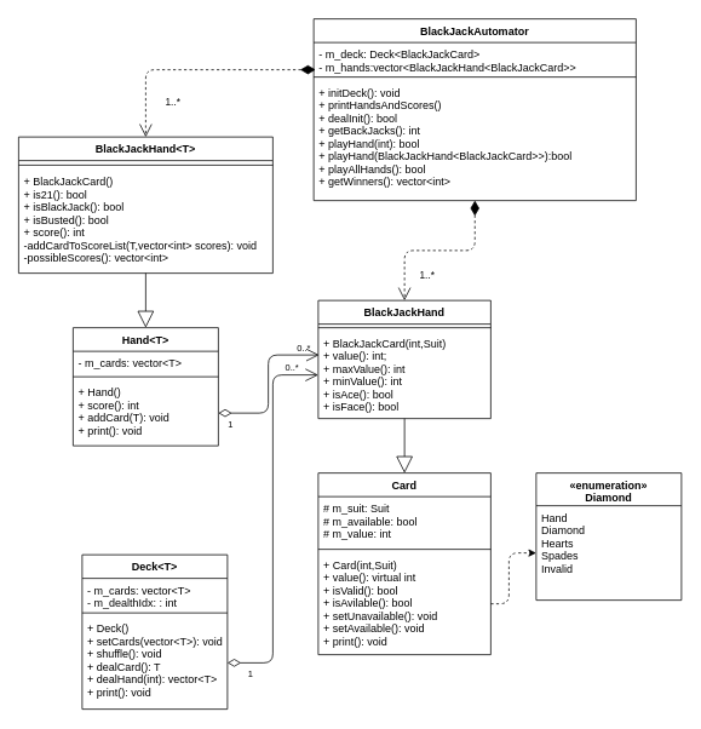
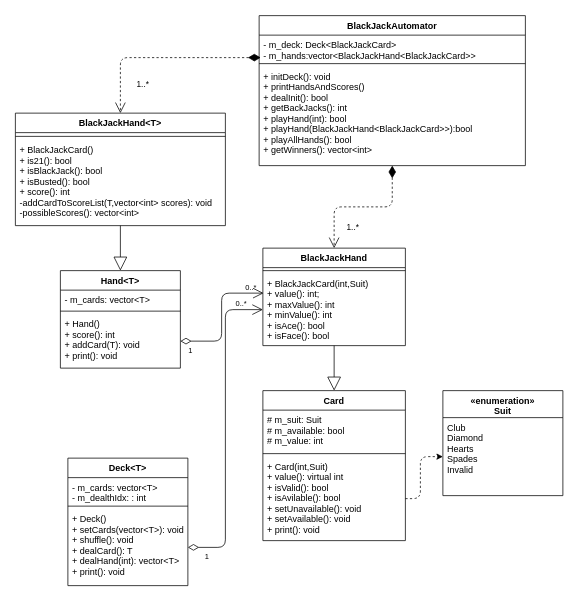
  <mxCell id="0" />
  <mxCell id="1" parent="0" />
  <mxCell id="2" value="" style="endArrow=block;endSize=16;endFill=0;html=1;entryX=0.5;entryY=0;entryDx=0;entryDy=0;exitX=0.5;exitY=1;exitDx=0;exitDy=0;" edge="1" parent="1" source="13" target="9"><mxGeometry width="160" relative="1" as="geometry"><mxPoint x="510" y="480" as="sourcePoint" /><mxPoint x="450" y="510" as="targetPoint" /></mxGeometry></mxCell>
  <mxCell id="3" value="" style="verticalAlign=bottom;html=1;endArrow=open;endSize=12;edgeStyle=orthogonalEdgeStyle;startFill=0;startSize=12;startArrow=diamondThin;entryX=0;entryY=0.5;entryDx=0;entryDy=0;" edge="1" parent="1" source="19" target="15"><mxGeometry relative="1" as="geometry"><mxPoint x="250" y="440" as="sourcePoint" /><mxPoint x="500" y="440" as="targetPoint" /></mxGeometry></mxCell>
  <mxCell id="4" value="1" style="resizable=0;html=1;align=left;verticalAlign=top;labelBackgroundColor=none;fontSize=10" connectable="0" vertex="1" parent="3"><mxGeometry x="-0.9" relative="1" as="geometry" /></mxCell>
  <mxCell id="5" value="0..*" style="resizable=0;html=1;align=right;verticalAlign=bottom;labelBackgroundColor=none;fontSize=10" connectable="0" vertex="1" parent="3"><mxGeometry x="0.9" relative="1" as="geometry" /></mxCell>
  <mxCell id="6" value="" style="endArrow=classic;html=1;entryX=0;entryY=0.5;entryDx=0;entryDy=0;exitX=1;exitY=0.5;exitDx=0;exitDy=0;dashed=1;" edge="1" parent="1" source="12" target="8"><mxGeometry width="50" height="50" relative="1" as="geometry"><mxPoint x="350" y="460" as="sourcePoint" /><mxPoint x="400" y="410" as="targetPoint" /><Array as="points"><mxPoint x="560" y="664" /><mxPoint x="560" y="608" /></Array></mxGeometry></mxCell>
- <mxCell id="7" value="«enumeration»&#10;Diamond" style="swimlane;fontStyle=1;align=center;verticalAlign=top;childLayout=stackLayout;horizontal=1;startSize=36;horizontalStack=0;resizeParent=1;resizeParentMax=0;resizeLast=0;collapsible=1;marginBottom=0;" vertex="1" parent="1"><mxGeometry x="590" y="520" width="160" height="140" as="geometry" /></mxCell>
- <mxCell id="8" value="Hand&#10;Diamond&#10;Hearts&#10;Spades&#10;Invalid&#10;" style="text;strokeColor=none;fillColor=none;align=left;verticalAlign=top;spacingLeft=4;spacingRight=4;overflow=hidden;rotatable=0;points=[[0,0.5],[1,0.5]];portConstraint=eastwest;" vertex="1" parent="7"><mxGeometry y="36" width="160" height="104" as="geometry" /></mxCell>
+ <mxCell id="7" value="«enumeration»&#10;Suit" style="swimlane;fontStyle=1;align=center;verticalAlign=top;childLayout=stackLayout;horizontal=1;startSize=36;horizontalStack=0;resizeParent=1;resizeParentMax=0;resizeLast=0;collapsible=1;marginBottom=0;" vertex="1" parent="1"><mxGeometry x="590" y="520" width="160" height="140" as="geometry" /></mxCell>
+ <mxCell id="8" value="Club&#10;Diamond&#10;Hearts&#10;Spades&#10;Invalid&#10;" style="text;strokeColor=none;fillColor=none;align=left;verticalAlign=top;spacingLeft=4;spacingRight=4;overflow=hidden;rotatable=0;points=[[0,0.5],[1,0.5]];portConstraint=eastwest;" vertex="1" parent="7"><mxGeometry y="36" width="160" height="104" as="geometry" /></mxCell>
  <mxCell id="9" value="Card" style="swimlane;fontStyle=1;align=center;verticalAlign=top;childLayout=stackLayout;horizontal=1;startSize=26;horizontalStack=0;resizeParent=1;resizeParentMax=0;resizeLast=0;collapsible=1;marginBottom=0;" vertex="1" parent="1"><mxGeometry x="350" y="520" width="190" height="200" as="geometry"><mxRectangle x="400" y="300" width="60" height="26" as="alternateBounds" /></mxGeometry></mxCell>
  <mxCell id="10" value="# m_suit: Suit&#10;# m_available: bool&#10;# m_value: int" style="text;strokeColor=none;fillColor=none;align=left;verticalAlign=top;spacingLeft=4;spacingRight=4;overflow=hidden;rotatable=0;points=[[0,0.5],[1,0.5]];portConstraint=eastwest;" vertex="1" parent="9"><mxGeometry y="26" width="190" height="54" as="geometry" /></mxCell>
  <mxCell id="11" value="" style="line;strokeWidth=1;fillColor=none;align=left;verticalAlign=middle;spacingTop=-1;spacingLeft=3;spacingRight=3;rotatable=0;labelPosition=right;points=[];portConstraint=eastwest;" vertex="1" parent="9"><mxGeometry y="80" width="190" height="8" as="geometry" /></mxCell>
  <mxCell id="12" value="+ Card(int,Suit)&#10;+ value(): virtual int&#10;+ isValid(): bool&#10;+ isAvilable(): bool&#10;+ setUnavailable(): void&#10;+ setAvailable(): void&#10;+ print(): void&#10;" style="text;strokeColor=none;fillColor=none;align=left;verticalAlign=top;spacingLeft=4;spacingRight=4;overflow=hidden;rotatable=0;points=[[0,0.5],[1,0.5]];portConstraint=eastwest;" vertex="1" parent="9"><mxGeometry y="88" width="190" height="112" as="geometry" /></mxCell>
  <mxCell id="13" value="BlackJackHand" style="swimlane;fontStyle=1;align=center;verticalAlign=top;childLayout=stackLayout;horizontal=1;startSize=26;horizontalStack=0;resizeParent=1;resizeParentMax=0;resizeLast=0;collapsible=1;marginBottom=0;" vertex="1" parent="1"><mxGeometry x="350" y="330" width="190" height="130" as="geometry" /></mxCell>
  <mxCell id="14" value="" style="line;strokeWidth=1;fillColor=none;align=left;verticalAlign=middle;spacingTop=-1;spacingLeft=3;spacingRight=3;rotatable=0;labelPosition=right;points=[];portConstraint=eastwest;" vertex="1" parent="13"><mxGeometry y="26" width="190" height="8" as="geometry" /></mxCell>
  <mxCell id="15" value="+ BlackJackCard(int,Suit)&#10;+ value(): int;&#10;+ maxValue(): int&#10;+ minValue(): int&#10;+ isAce(): bool&#10;+ isFace(): bool&#10;" style="text;strokeColor=none;fillColor=none;align=left;verticalAlign=top;spacingLeft=4;spacingRight=4;overflow=hidden;rotatable=0;points=[[0,0.5],[1,0.5]];portConstraint=eastwest;" vertex="1" parent="13"><mxGeometry y="34" width="190" height="96" as="geometry" /></mxCell>
  <mxCell id="16" value="Deck&lt;T&gt;" style="swimlane;fontStyle=1;align=center;verticalAlign=top;childLayout=stackLayout;horizontal=1;startSize=26;horizontalStack=0;resizeParent=1;resizeParentMax=0;resizeLast=0;collapsible=1;marginBottom=0;" vertex="1" parent="1"><mxGeometry x="90" y="610" width="160" height="170" as="geometry" /></mxCell>
  <mxCell id="17" value="- m_cards: vector&lt;T&gt;&#10;- m_dealthIdx: : int&#10;" style="text;strokeColor=none;fillColor=none;align=left;verticalAlign=top;spacingLeft=4;spacingRight=4;overflow=hidden;rotatable=0;points=[[0,0.5],[1,0.5]];portConstraint=eastwest;" vertex="1" parent="16"><mxGeometry y="26" width="160" height="34" as="geometry" /></mxCell>
  <mxCell id="18" value="" style="line;strokeWidth=1;fillColor=none;align=left;verticalAlign=middle;spacingTop=-1;spacingLeft=3;spacingRight=3;rotatable=0;labelPosition=right;points=[];portConstraint=eastwest;" vertex="1" parent="16"><mxGeometry y="60" width="160" height="8" as="geometry" /></mxCell>
  <mxCell id="19" value="+ Deck()&#10;+ setCards(vector&lt;T&gt;): void&#10;+ shuffle(): void&#10;+ dealCard(): T&#10;+ dealHand(int): vector&lt;T&gt;&#10;+ print(): void&#10;" style="text;strokeColor=none;fillColor=none;align=left;verticalAlign=top;spacingLeft=4;spacingRight=4;overflow=hidden;rotatable=0;points=[[0,0.5],[1,0.5]];portConstraint=eastwest;" vertex="1" parent="16"><mxGeometry y="68" width="160" height="102" as="geometry" /></mxCell>
  <mxCell id="20" value="" style="verticalAlign=bottom;html=1;endArrow=open;endSize=12;edgeStyle=orthogonalEdgeStyle;startFill=0;startSize=12;startArrow=diamondThin;exitX=1;exitY=0.5;exitDx=0;exitDy=0;entryX=0.005;entryY=0.271;entryDx=0;entryDy=0;entryPerimeter=0;" edge="1" parent="1" source="26" target="15"><mxGeometry relative="1" as="geometry"><mxPoint x="260" y="739" as="sourcePoint" /><mxPoint x="350" y="414" as="targetPoint" /></mxGeometry></mxCell>
  <mxCell id="21" value="1" style="resizable=0;html=1;align=left;verticalAlign=top;labelBackgroundColor=none;fontSize=10" connectable="0" vertex="1" parent="20"><mxGeometry x="-0.9" relative="1" as="geometry" /></mxCell>
  <mxCell id="22" value="0..*" style="resizable=0;html=1;align=right;verticalAlign=bottom;labelBackgroundColor=none;fontSize=10" connectable="0" vertex="1" parent="20"><mxGeometry x="0.9" relative="1" as="geometry" /></mxCell>
  <mxCell id="23" value="Hand&lt;T&gt;" style="swimlane;fontStyle=1;align=center;verticalAlign=top;childLayout=stackLayout;horizontal=1;startSize=26;horizontalStack=0;resizeParent=1;resizeParentMax=0;resizeLast=0;collapsible=1;marginBottom=0;" vertex="1" parent="1"><mxGeometry x="80" y="360" width="160" height="130" as="geometry" /></mxCell>
  <mxCell id="24" value="- m_cards: vector&lt;T&gt;&#10;" style="text;strokeColor=none;fillColor=none;align=left;verticalAlign=top;spacingLeft=4;spacingRight=4;overflow=hidden;rotatable=0;points=[[0,0.5],[1,0.5]];portConstraint=eastwest;" vertex="1" parent="23"><mxGeometry y="26" width="160" height="24" as="geometry" /></mxCell>
  <mxCell id="25" value="" style="line;strokeWidth=1;fillColor=none;align=left;verticalAlign=middle;spacingTop=-1;spacingLeft=3;spacingRight=3;rotatable=0;labelPosition=right;points=[];portConstraint=eastwest;" vertex="1" parent="23"><mxGeometry y="50" width="160" height="8" as="geometry" /></mxCell>
  <mxCell id="26" value="+ Hand()&#10;+ score(): int&#10;+ addCard(T): void&#10;+ print(): void&#10;" style="text;strokeColor=none;fillColor=none;align=left;verticalAlign=top;spacingLeft=4;spacingRight=4;overflow=hidden;rotatable=0;points=[[0,0.5],[1,0.5]];portConstraint=eastwest;" vertex="1" parent="23"><mxGeometry y="58" width="160" height="72" as="geometry" /></mxCell>
  <mxCell id="27" value="" style="endArrow=block;endSize=16;endFill=0;html=1;entryX=0.5;entryY=0;entryDx=0;entryDy=0;" edge="1" parent="1" source="30" target="23"><mxGeometry width="160" relative="1" as="geometry"><mxPoint x="250" y="300" as="sourcePoint" /><mxPoint x="159.5" y="300" as="targetPoint" /></mxGeometry></mxCell>
  <mxCell id="28" value="BlackJackHand&lt;T&gt;" style="swimlane;fontStyle=1;align=center;verticalAlign=top;childLayout=stackLayout;horizontal=1;startSize=26;horizontalStack=0;resizeParent=1;resizeParentMax=0;resizeLast=0;collapsible=1;marginBottom=0;" vertex="1" parent="1"><mxGeometry x="20" y="150" width="280" height="150" as="geometry" /></mxCell>
  <mxCell id="29" value="" style="line;strokeWidth=1;fillColor=none;align=left;verticalAlign=middle;spacingTop=-1;spacingLeft=3;spacingRight=3;rotatable=0;labelPosition=right;points=[];portConstraint=eastwest;" vertex="1" parent="28"><mxGeometry y="26" width="280" height="10" as="geometry" /></mxCell>
  <mxCell id="30" value="+ BlackJackCard()&#10;+ is21(): bool&#10;+ isBlackJack(): bool&#10;+ isBusted(): bool&#10;+ score(): int&#10;-addCardToScoreList(T,vector&lt;int&gt; scores): void&#10;-possibleScores(): vector&lt;int&gt;&#10;&#10;&#10;" style="text;strokeColor=none;fillColor=none;align=left;verticalAlign=top;spacingLeft=4;spacingRight=4;overflow=hidden;rotatable=0;points=[[0,0.5],[1,0.5]];portConstraint=eastwest;" vertex="1" parent="28"><mxGeometry y="36" width="280" height="114" as="geometry" /></mxCell>
  <mxCell id="31" value="BlackJackAutomator" style="swimlane;fontStyle=1;align=center;verticalAlign=top;childLayout=stackLayout;horizontal=1;startSize=26;horizontalStack=0;resizeParent=1;resizeParentMax=0;resizeLast=0;collapsible=1;marginBottom=0;" vertex="1" parent="1"><mxGeometry x="345" y="20" width="355" height="200" as="geometry" /></mxCell>
  <mxCell id="32" value="- m_deck: Deck&lt;BlackJackCard&gt;&#10;- m_hands:vector&lt;BlackJackHand&lt;BlackJackCard&gt;&gt;&#10;" style="text;strokeColor=none;fillColor=none;align=left;verticalAlign=top;spacingLeft=4;spacingRight=4;overflow=hidden;rotatable=0;points=[[0,0.5],[1,0.5]];portConstraint=eastwest;" vertex="1" parent="31"><mxGeometry y="26" width="355" height="34" as="geometry" /></mxCell>
  <mxCell id="33" value="" style="line;strokeWidth=1;fillColor=none;align=left;verticalAlign=middle;spacingTop=-1;spacingLeft=3;spacingRight=3;rotatable=0;labelPosition=right;points=[];portConstraint=eastwest;" vertex="1" parent="31"><mxGeometry y="60" width="355" height="8" as="geometry" /></mxCell>
  <mxCell id="34" value="+ initDeck(): void&#10;+ printHandsAndScores()&#10;+ dealInit(): bool&#10;+ getBackJacks(): int&#10;+ playHand(int): bool&#10;+ playHand(BlackJackHand&lt;BlackJackCard&gt;&gt;):bool&#10;+ playAllHands(): bool&#10;+ getWinners(): vector&lt;int&gt;&#10;&#10;" style="text;strokeColor=none;fillColor=none;align=left;verticalAlign=top;spacingLeft=4;spacingRight=4;overflow=hidden;rotatable=0;points=[[0,0.5],[1,0.5]];portConstraint=eastwest;" vertex="1" parent="31"><mxGeometry y="68" width="355" height="132" as="geometry" /></mxCell>
  <mxCell id="35" value="1..*" style="endArrow=open;html=1;endSize=12;startArrow=diamondThin;startSize=14;startFill=1;edgeStyle=orthogonalEdgeStyle;align=left;verticalAlign=bottom;dashed=1;exitX=0.006;exitY=0.882;exitDx=0;exitDy=0;exitPerimeter=0;" edge="1" parent="1" source="32" target="28"><mxGeometry x="0.77" y="20" relative="1" as="geometry"><mxPoint x="240" y="330" as="sourcePoint" /><mxPoint x="400" y="330" as="targetPoint" /><mxPoint as="offset" /></mxGeometry></mxCell>
  <mxCell id="36" value="1..*" style="endArrow=open;html=1;endSize=12;startArrow=diamondThin;startSize=14;startFill=1;edgeStyle=orthogonalEdgeStyle;align=left;verticalAlign=bottom;dashed=1;exitX=0.5;exitY=1;exitDx=0;exitDy=0;" edge="1" parent="1" source="31" target="13"><mxGeometry x="0.787" y="15" relative="1" as="geometry"><mxPoint x="627.13" y="249.998" as="sourcePoint" /><mxPoint x="440" y="324.01" as="targetPoint" /><mxPoint as="offset" /></mxGeometry></mxCell>
